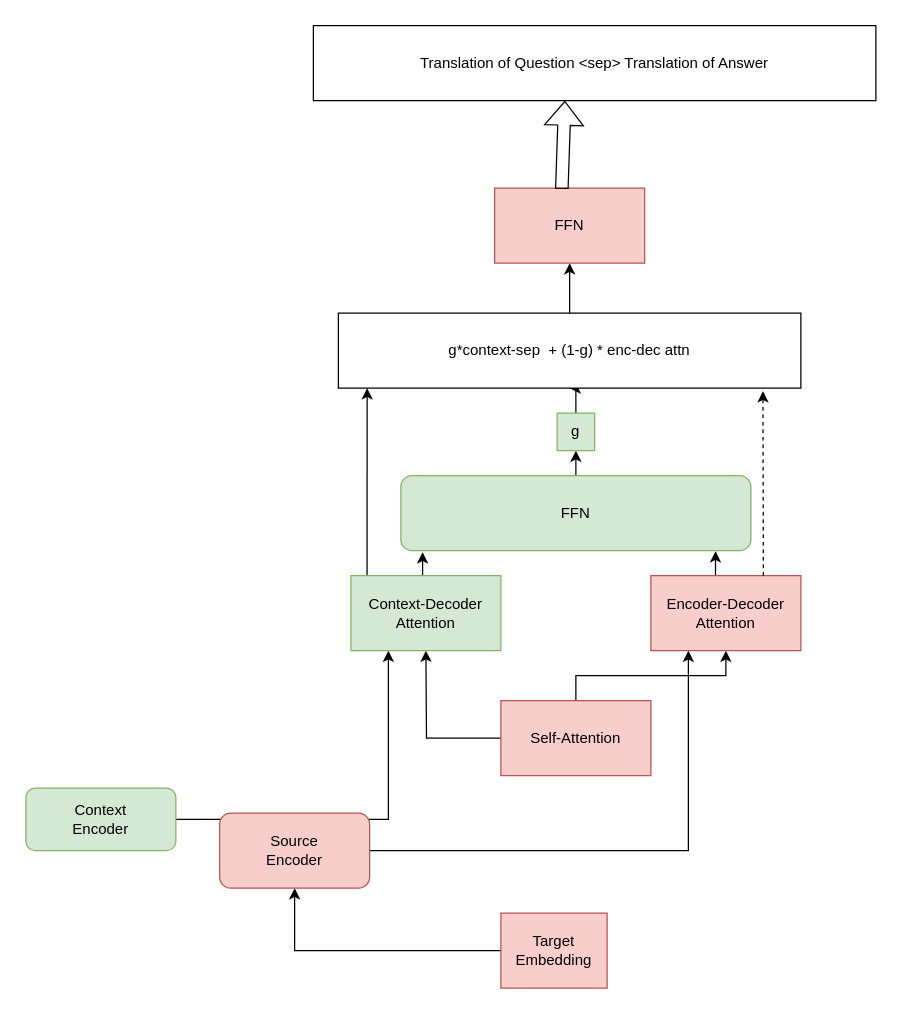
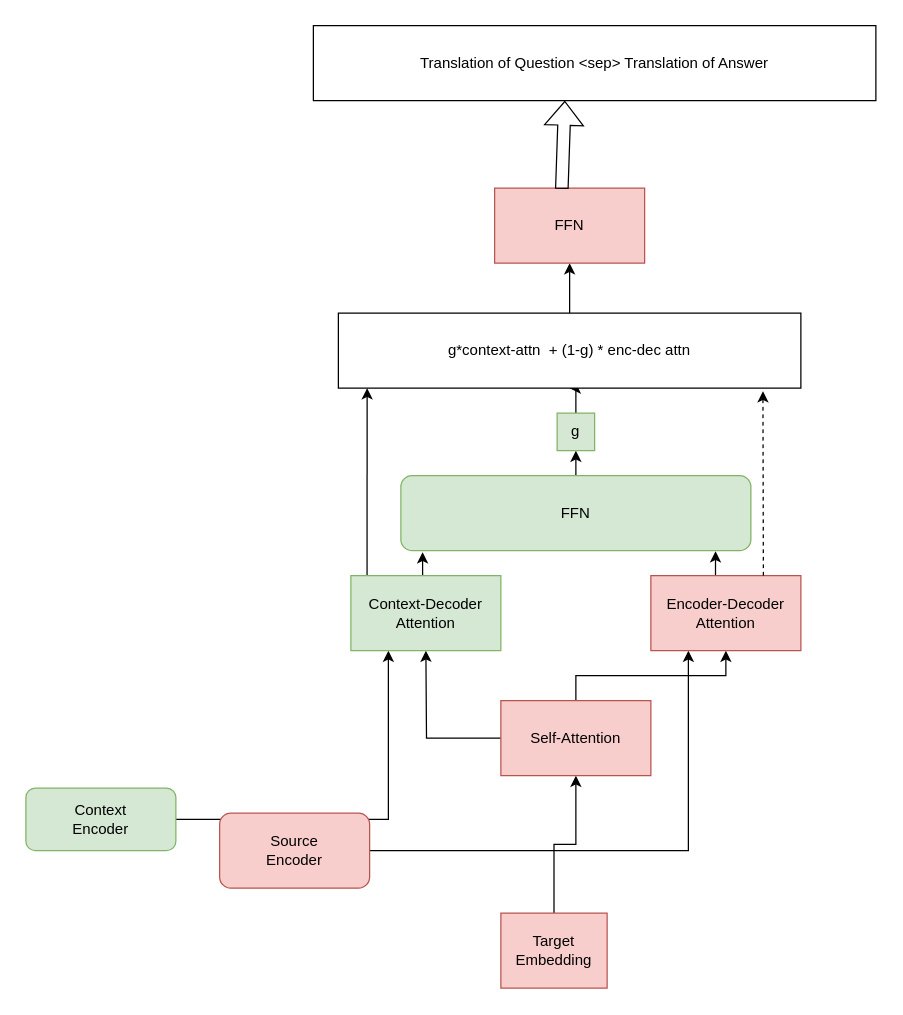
  <mxCell id="0" />
  <mxCell id="1" parent="0" />
  <mxCell id="2" style="edgeStyle=orthogonalEdgeStyle;rounded=0;orthogonalLoop=1;jettySize=auto;html=1;entryX=0.25;entryY=1;entryDx=0;entryDy=0;" parent="1" source="3" target="14" edge="1"><mxGeometry relative="1" as="geometry" /></mxCell>
  <mxCell id="3" value="Context&lt;br&gt;Encoder" style="rounded=1;whiteSpace=wrap;html=1;fillColor=#d5e8d4;strokeColor=#82b366;" parent="1" vertex="1"><mxGeometry x="20" y="630" width="120" height="50" as="geometry" /></mxCell>
  <mxCell id="4" style="edgeStyle=orthogonalEdgeStyle;rounded=0;orthogonalLoop=1;jettySize=auto;html=1;entryX=0.25;entryY=1;entryDx=0;entryDy=0;" parent="1" source="5" target="12" edge="1"><mxGeometry relative="1" as="geometry" /></mxCell>
  <mxCell id="5" value="Source&lt;br&gt;Encoder" style="rounded=1;whiteSpace=wrap;html=1;fillColor=#f8cecc;strokeColor=#b85450;" parent="1" vertex="1"><mxGeometry x="175" y="650" width="120" height="60" as="geometry" /></mxCell>
- <mxCell id="6" value="" style="edgeStyle=orthogonalEdgeStyle;rounded=0;orthogonalLoop=1;jettySize=auto;html=1;" parent="1" source="7" target="5" edge="1"><mxGeometry relative="1" as="geometry" /></mxCell>
+ <mxCell id="6" value="" style="edgeStyle=orthogonalEdgeStyle;rounded=0;orthogonalLoop=1;jettySize=auto;html=1;" parent="1" source="7" target="10" edge="1"><mxGeometry relative="1" as="geometry" /></mxCell>
  <mxCell id="7" value="Target Embedding" style="rounded=0;whiteSpace=wrap;html=1;fillColor=#f8cecc;strokeColor=#b85450;" parent="1" vertex="1"><mxGeometry x="400" y="730" width="85" height="60" as="geometry" /></mxCell>
  <mxCell id="8" value="" style="edgeStyle=orthogonalEdgeStyle;rounded=0;orthogonalLoop=1;jettySize=auto;html=1;" parent="1" source="10" target="12" edge="1"><mxGeometry relative="1" as="geometry" /></mxCell>
  <mxCell id="9" style="edgeStyle=orthogonalEdgeStyle;rounded=0;orthogonalLoop=1;jettySize=auto;html=1;" parent="1" source="10" edge="1"><mxGeometry relative="1" as="geometry"><mxPoint x="340" y="520" as="targetPoint" /></mxGeometry></mxCell>
  <mxCell id="10" value="Self-Attention" style="rounded=0;whiteSpace=wrap;html=1;fillColor=#f8cecc;strokeColor=#b85450;" parent="1" vertex="1"><mxGeometry x="400" y="560" width="120" height="60" as="geometry" /></mxCell>
  <mxCell id="11" style="edgeStyle=orthogonalEdgeStyle;rounded=0;orthogonalLoop=1;jettySize=auto;html=1;exitX=0.5;exitY=0;exitDx=0;exitDy=0;entryX=0.899;entryY=1.007;entryDx=0;entryDy=0;entryPerimeter=0;" parent="1" source="12" target="16" edge="1"><mxGeometry relative="1" as="geometry" /></mxCell>
  <mxCell id="12" value="Encoder-Decoder Attention" style="rounded=0;whiteSpace=wrap;html=1;fillColor=#f8cecc;strokeColor=#b85450;" parent="1" vertex="1"><mxGeometry x="520" y="460" width="120" height="60" as="geometry" /></mxCell>
  <mxCell id="13" style="edgeStyle=orthogonalEdgeStyle;rounded=0;orthogonalLoop=1;jettySize=auto;html=1;exitX=0.5;exitY=0;exitDx=0;exitDy=0;entryX=0.062;entryY=1.02;entryDx=0;entryDy=0;entryPerimeter=0;" parent="1" source="14" target="16" edge="1"><mxGeometry relative="1" as="geometry" /></mxCell>
  <mxCell id="14" value="Context-Decoder Attention" style="rounded=0;whiteSpace=wrap;html=1;fillColor=#d5e8d4;strokeColor=#82b366;" parent="1" vertex="1"><mxGeometry x="280" y="460" width="120" height="60" as="geometry" /></mxCell>
  <mxCell id="15" style="edgeStyle=orthogonalEdgeStyle;rounded=0;orthogonalLoop=1;jettySize=auto;html=1;exitX=0.5;exitY=0;exitDx=0;exitDy=0;" parent="1" source="16" edge="1"><mxGeometry relative="1" as="geometry"><mxPoint x="460" y="360" as="targetPoint" /></mxGeometry></mxCell>
  <mxCell id="16" value="FFN" style="rounded=1;whiteSpace=wrap;html=1;fillColor=#d5e8d4;strokeColor=#82b366;" parent="1" vertex="1"><mxGeometry x="320" y="380" width="280" height="60" as="geometry" /></mxCell>
  <mxCell id="17" style="edgeStyle=orthogonalEdgeStyle;rounded=0;orthogonalLoop=1;jettySize=auto;html=1;entryX=0.5;entryY=1;entryDx=0;entryDy=0;" parent="1" source="18" target="20" edge="1"><mxGeometry relative="1" as="geometry" /></mxCell>
  <mxCell id="18" value="g" style="whiteSpace=wrap;html=1;aspect=fixed;fillColor=#d5e8d4;strokeColor=#82b366;" parent="1" vertex="1"><mxGeometry x="445" y="330" width="30" height="30" as="geometry" /></mxCell>
  <mxCell id="19" value="" style="edgeStyle=orthogonalEdgeStyle;rounded=0;orthogonalLoop=1;jettySize=auto;html=1;" parent="1" source="20" target="22" edge="1"><mxGeometry relative="1" as="geometry" /></mxCell>
- <mxCell id="20" value="g*context-sep&amp;nbsp; + (1-g) * enc-dec attn" style="rounded=0;whiteSpace=wrap;html=1;" parent="1" vertex="1"><mxGeometry x="270" y="250" width="370" height="60" as="geometry" /></mxCell>
+ <mxCell id="20" value="g*context-attn&amp;nbsp; + (1-g) * enc-dec attn" style="rounded=0;whiteSpace=wrap;html=1;" parent="1" vertex="1"><mxGeometry x="270" y="250" width="370" height="60" as="geometry" /></mxCell>
  <mxCell id="21" value="" style="endArrow=classic;html=1;rounded=0;exitX=0.108;exitY=-0.007;exitDx=0;exitDy=0;exitPerimeter=0;" parent="1" source="14" edge="1"><mxGeometry width="50" height="50" relative="1" as="geometry"><mxPoint x="330" y="420" as="sourcePoint" /><mxPoint x="293" y="310" as="targetPoint" /></mxGeometry></mxCell>
  <mxCell id="22" value="FFN" style="whiteSpace=wrap;html=1;rounded=0;fillColor=#f8cecc;strokeColor=#b85450;" parent="1" vertex="1"><mxGeometry x="395" y="150" width="120" height="60" as="geometry" /></mxCell>
  <mxCell id="23" value="" style="endArrow=classic;html=1;rounded=0;exitX=0.75;exitY=0;exitDx=0;exitDy=0;entryX=0.918;entryY=1.04;entryDx=0;entryDy=0;entryPerimeter=0;dashed=1;" parent="1" source="12" target="20" edge="1"><mxGeometry width="50" height="50" relative="1" as="geometry"><mxPoint x="330" y="470" as="sourcePoint" /><mxPoint x="380" y="420" as="targetPoint" /></mxGeometry></mxCell>
  <mxCell id="24" value="Translation of Question &amp;lt;sep&amp;gt; Translation of Answer" style="rounded=0;whiteSpace=wrap;html=1;" vertex="1" parent="1"><mxGeometry x="250" y="20" width="450" height="60" as="geometry" /></mxCell>
  <mxCell id="25" value="" style="shape=flexArrow;endArrow=classic;html=1;rounded=0;entryX=0.447;entryY=1.003;entryDx=0;entryDy=0;entryPerimeter=0;exitX=0.448;exitY=0.01;exitDx=0;exitDy=0;exitPerimeter=0;" edge="1" parent="1" source="22" target="24"><mxGeometry width="50" height="50" relative="1" as="geometry"><mxPoint x="330" y="290" as="sourcePoint" /><mxPoint x="380" y="240" as="targetPoint" /></mxGeometry></mxCell>
